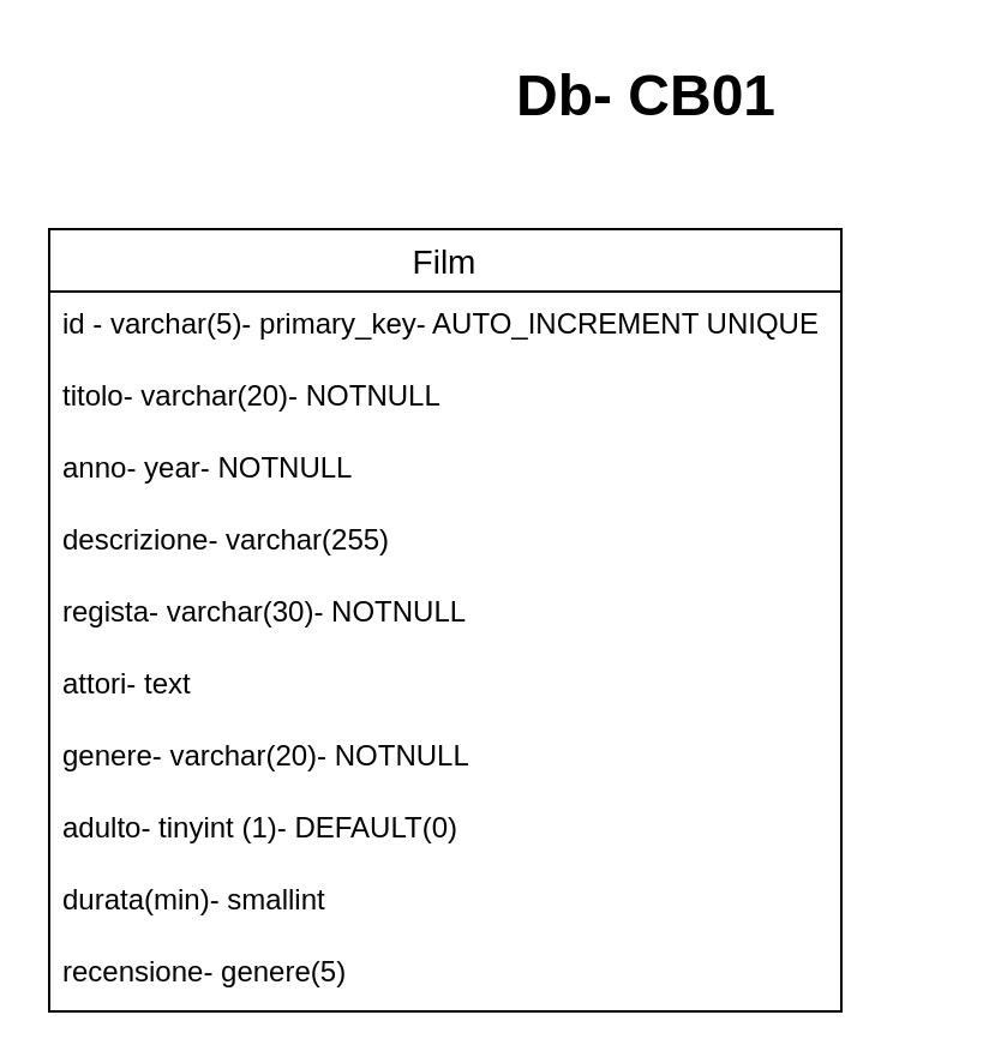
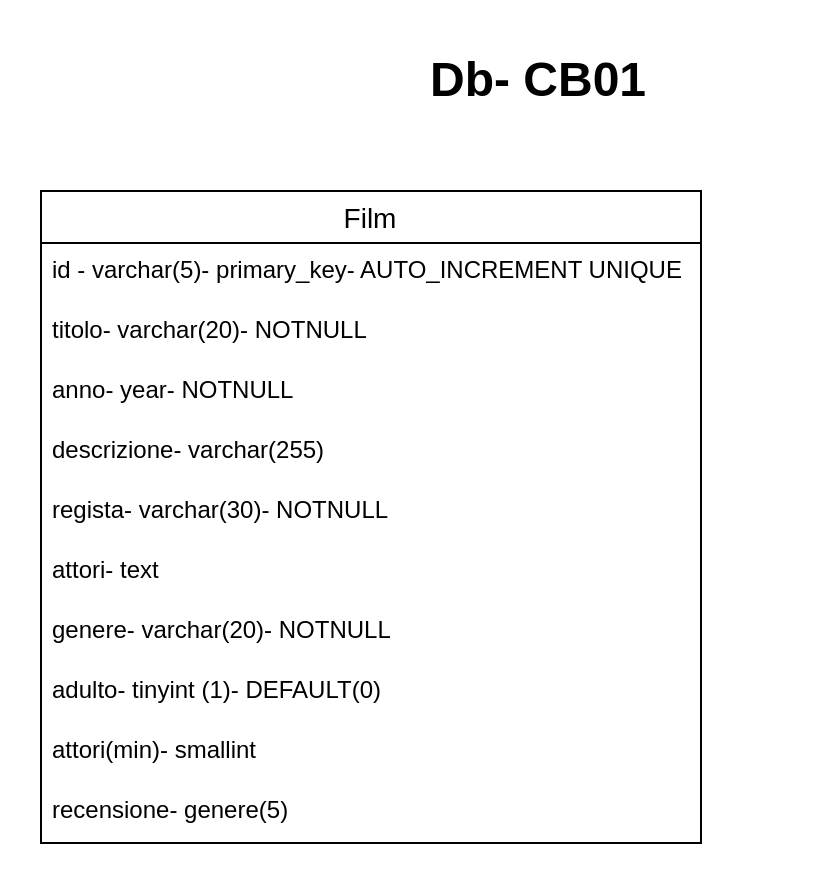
  <mxCell id="0" />
  <mxCell id="1" parent="0" />
  <mxCell id="2" value="Film" style="swimlane;fontStyle=0;childLayout=stackLayout;horizontal=1;startSize=26;horizontalStack=0;resizeParent=1;resizeParentMax=0;resizeLast=0;collapsible=1;marginBottom=0;align=center;fontSize=14;" vertex="1" parent="1"><mxGeometry x="20" y="95" width="330" height="326" as="geometry" /></mxCell>
  <mxCell id="3" value="id - varchar(5)- primary_key- AUTO_INCREMENT UNIQUE" style="text;strokeColor=none;fillColor=none;spacingLeft=4;spacingRight=4;overflow=hidden;rotatable=0;points=[[0,0.5],[1,0.5]];portConstraint=eastwest;fontSize=12;" vertex="1" parent="2"><mxGeometry y="26" width="330" height="30" as="geometry" /></mxCell>
  <mxCell id="4" value="titolo- varchar(20)- NOTNULL" style="text;strokeColor=none;fillColor=none;spacingLeft=4;spacingRight=4;overflow=hidden;rotatable=0;points=[[0,0.5],[1,0.5]];portConstraint=eastwest;fontSize=12;" vertex="1" parent="2"><mxGeometry y="56" width="330" height="30" as="geometry" /></mxCell>
  <mxCell id="5" value="anno- year- NOTNULL&#10;" style="text;strokeColor=none;fillColor=none;spacingLeft=4;spacingRight=4;overflow=hidden;rotatable=0;points=[[0,0.5],[1,0.5]];portConstraint=eastwest;fontSize=12;" vertex="1" parent="2"><mxGeometry y="86" width="330" height="30" as="geometry" /></mxCell>
  <mxCell id="6" value="descrizione- varchar(255)" style="text;strokeColor=none;fillColor=none;spacingLeft=4;spacingRight=4;overflow=hidden;rotatable=0;points=[[0,0.5],[1,0.5]];portConstraint=eastwest;fontSize=12;" vertex="1" parent="2"><mxGeometry y="116" width="330" height="30" as="geometry" /></mxCell>
  <mxCell id="7" value="regista- varchar(30)- NOTNULL" style="text;strokeColor=none;fillColor=none;spacingLeft=4;spacingRight=4;overflow=hidden;rotatable=0;points=[[0,0.5],[1,0.5]];portConstraint=eastwest;fontSize=12;" vertex="1" parent="2"><mxGeometry y="146" width="330" height="30" as="geometry" /></mxCell>
  <mxCell id="8" value="attori- text" style="text;strokeColor=none;fillColor=none;spacingLeft=4;spacingRight=4;overflow=hidden;rotatable=0;points=[[0,0.5],[1,0.5]];portConstraint=eastwest;fontSize=12;" vertex="1" parent="2"><mxGeometry y="176" width="330" height="30" as="geometry" /></mxCell>
  <mxCell id="9" value="genere- varchar(20)- NOTNULL" style="text;strokeColor=none;fillColor=none;spacingLeft=4;spacingRight=4;overflow=hidden;rotatable=0;points=[[0,0.5],[1,0.5]];portConstraint=eastwest;fontSize=12;" vertex="1" parent="2"><mxGeometry y="206" width="330" height="30" as="geometry" /></mxCell>
  <mxCell id="10" value="adulto- tinyint (1)- DEFAULT(0)" style="text;strokeColor=none;fillColor=none;spacingLeft=4;spacingRight=4;overflow=hidden;rotatable=0;points=[[0,0.5],[1,0.5]];portConstraint=eastwest;fontSize=12;" vertex="1" parent="2"><mxGeometry y="236" width="330" height="30" as="geometry" /></mxCell>
- <mxCell id="11" value="durata(min)- smallint" style="text;strokeColor=none;fillColor=none;spacingLeft=4;spacingRight=4;overflow=hidden;rotatable=0;points=[[0,0.5],[1,0.5]];portConstraint=eastwest;fontSize=12;" vertex="1" parent="2"><mxGeometry y="266" width="330" height="30" as="geometry" /></mxCell>
+ <mxCell id="11" value="attori(min)- smallint" style="text;strokeColor=none;fillColor=none;spacingLeft=4;spacingRight=4;overflow=hidden;rotatable=0;points=[[0,0.5],[1,0.5]];portConstraint=eastwest;fontSize=12;" vertex="1" parent="2"><mxGeometry y="266" width="330" height="30" as="geometry" /></mxCell>
  <mxCell id="12" value="recensione- genere(5)" style="text;strokeColor=none;fillColor=none;spacingLeft=4;spacingRight=4;overflow=hidden;rotatable=0;points=[[0,0.5],[1,0.5]];portConstraint=eastwest;fontSize=12;" vertex="1" parent="2"><mxGeometry y="296" width="330" height="30" as="geometry" /></mxCell>
  <mxCell id="13" value="&lt;h1&gt;Db- CB01&lt;/h1&gt;" style="text;html=1;strokeColor=none;fillColor=none;spacing=5;spacingTop=-20;whiteSpace=wrap;overflow=hidden;rounded=0;" vertex="1" parent="1"><mxGeometry x="210" y="20" width="180" height="50" as="geometry" /></mxCell>
